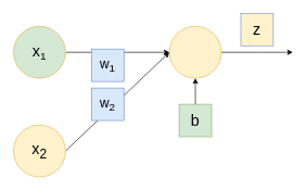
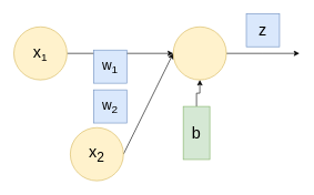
  <mxCell id="0" />
  <mxCell id="1" parent="0" />
  <mxCell id="2" style="edgeStyle=orthogonalEdgeStyle;rounded=0;orthogonalLoop=1;jettySize=auto;html=1;exitX=1;exitY=0.5;exitDx=0;exitDy=0;entryX=0;entryY=0.5;entryDx=0;entryDy=0;" parent="1" source="3" target="7" edge="1"><mxGeometry relative="1" as="geometry" /></mxCell>
- <mxCell id="3" value="&lt;span style=&quot;font-size: 24px;&quot;&gt;x&lt;/span&gt;&lt;span style=&quot;font-size: 20px;&quot;&gt;&lt;sub&gt;1&lt;/sub&gt;&lt;/span&gt;" style="ellipse;whiteSpace=wrap;html=1;aspect=fixed;fillColor=#d5e8d4;strokeColor=#d6b656;" parent="1" vertex="1"><mxGeometry x="20" y="40" width="80" height="80" as="geometry" /></mxCell>
+ <mxCell id="3" value="&lt;span style=&quot;font-size: 24px;&quot;&gt;x&lt;/span&gt;&lt;span style=&quot;font-size: 20px;&quot;&gt;&lt;sub&gt;1&lt;/sub&gt;&lt;/span&gt;" style="ellipse;whiteSpace=wrap;html=1;aspect=fixed;fillColor=#fff2cc;strokeColor=#d6b656;" parent="1" vertex="1"><mxGeometry x="20" y="40" width="80" height="80" as="geometry" /></mxCell>
  <mxCell id="4" style="rounded=0;orthogonalLoop=1;jettySize=auto;html=1;exitX=1;exitY=0.5;exitDx=0;exitDy=0;entryX=0;entryY=0.5;entryDx=0;entryDy=0;" parent="1" source="5" target="7" edge="1"><mxGeometry relative="1" as="geometry" /></mxCell>
- <mxCell id="5" value="&lt;font style=&quot;font-size: 24px;&quot;&gt;x&lt;sub&gt;2&lt;/sub&gt;&lt;/font&gt;" style="ellipse;whiteSpace=wrap;html=1;aspect=fixed;fillColor=#fff2cc;strokeColor=#d6b656;" parent="1" vertex="1"><mxGeometry x="20" y="192" width="80" height="80" as="geometry" /></mxCell>
+ <mxCell id="5" value="&lt;font style=&quot;font-size: 24px;&quot;&gt;x&lt;sub&gt;2&lt;/sub&gt;&lt;/font&gt;" style="ellipse;whiteSpace=wrap;html=1;aspect=fixed;fillColor=#fff2cc;strokeColor=#d6b656;" parent="1" vertex="1"><mxGeometry x="105" y="192" width="80" height="80" as="geometry" /></mxCell>
  <mxCell id="6" style="edgeStyle=orthogonalEdgeStyle;rounded=0;orthogonalLoop=1;jettySize=auto;html=1;exitX=1;exitY=0.5;exitDx=0;exitDy=0;" parent="1" source="7" edge="1"><mxGeometry relative="1" as="geometry"><mxPoint x="450" y="80" as="targetPoint" /></mxGeometry></mxCell>
  <mxCell id="7" value="" style="ellipse;whiteSpace=wrap;html=1;aspect=fixed;fillColor=#fff2cc;strokeColor=#d6b656;" parent="1" vertex="1"><mxGeometry x="260" y="40" width="80" height="80" as="geometry" /></mxCell>
  <mxCell id="8" value="&lt;font style=&quot;&quot;&gt;&lt;sub style=&quot;&quot;&gt;&lt;span style=&quot;font-size: 20px;&quot;&gt;w&lt;sub&gt;1&lt;/sub&gt;&lt;/span&gt;&lt;/sub&gt;&lt;/font&gt;" style="whiteSpace=wrap;html=1;aspect=fixed;fillColor=#dae8fc;strokeColor=#6c8ebf;" parent="1" vertex="1"><mxGeometry x="140" y="75" width="50" height="50" as="geometry" /></mxCell>
  <mxCell id="9" value="&lt;span style=&quot;font-size: 20px;&quot;&gt;w&lt;sub&gt;2&lt;/sub&gt;&lt;/span&gt;" style="whiteSpace=wrap;html=1;aspect=fixed;fillColor=#dae8fc;strokeColor=#6c8ebf;" parent="1" vertex="1"><mxGeometry x="140" y="135" width="50" height="50" as="geometry" /></mxCell>
  <mxCell id="10" style="edgeStyle=orthogonalEdgeStyle;rounded=0;orthogonalLoop=1;jettySize=auto;html=1;exitX=0.5;exitY=0;exitDx=0;exitDy=0;entryX=0.5;entryY=1;entryDx=0;entryDy=0;" parent="1" source="11" target="7" edge="1"><mxGeometry relative="1" as="geometry" /></mxCell>
- <mxCell id="11" value="&lt;font style=&quot;font-size: 24px;&quot;&gt;b&lt;/font&gt;" style="whiteSpace=wrap;html=1;aspect=fixed;fillColor=#d5e8d4;strokeColor=#82b366;" parent="1" vertex="1"><mxGeometry x="275" y="160" width="50" height="50" as="geometry" /></mxCell>
- <mxCell id="12" value="&lt;font style=&quot;font-size: 24px;&quot;&gt;z&lt;/font&gt;" style="whiteSpace=wrap;html=1;aspect=fixed;fillColor=#fff2cc;strokeColor=#6c8ebf;" parent="1" vertex="1"><mxGeometry x="370" y="20" width="50" height="50" as="geometry" /></mxCell>
+ <mxCell id="11" value="&lt;font style=&quot;font-size: 24px;&quot;&gt;b&lt;/font&gt;" style="whiteSpace=wrap;html=1;aspect=fixed;fillColor=#d5e8d4;strokeColor=#82b366;" parent="1" vertex="1"><mxGeometry x="275" y="160" width="40" height="80" as="geometry" /></mxCell>
+ <mxCell id="12" value="&lt;font style=&quot;font-size: 24px;&quot;&gt;z&lt;/font&gt;" style="whiteSpace=wrap;html=1;aspect=fixed;fillColor=#dae8fc;strokeColor=#6c8ebf;" parent="1" vertex="1"><mxGeometry x="370" y="20" width="50" height="50" as="geometry" /></mxCell>
